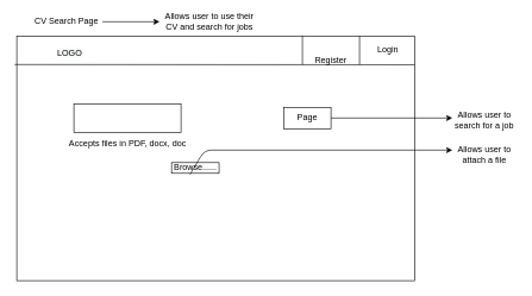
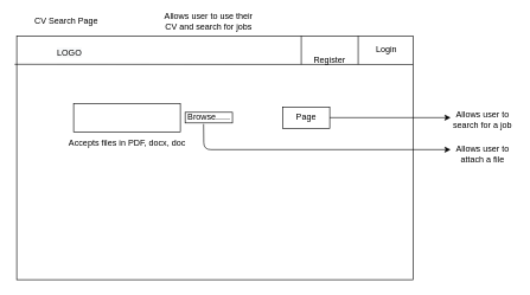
  <mxCell id="0" />
  <mxCell id="1" parent="0" />
  <mxCell id="2" value="" style="rounded=0;whiteSpace=wrap;html=1;" vertex="1" parent="1"><mxGeometry x="23" y="50" width="557" height="343" as="geometry" /></mxCell>
  <mxCell id="3" value="" style="endArrow=none;html=1;entryX=1;entryY=0.126;entryDx=0;entryDy=0;entryPerimeter=0;" edge="1" parent="1"><mxGeometry width="50" height="50" relative="1" as="geometry"><mxPoint x="20" y="90" as="sourcePoint" /><mxPoint x="580" y="90.32" as="targetPoint" /></mxGeometry></mxCell>
- <mxCell id="4" value="" style="edgeStyle=orthogonalEdgeStyle;rounded=0;orthogonalLoop=1;jettySize=auto;html=1;" edge="1" parent="1" source="5" target="6"><mxGeometry relative="1" as="geometry" /></mxCell>
  <mxCell id="5" value="CV Search Page" style="text;html=1;strokeColor=none;fillColor=none;align=center;verticalAlign=middle;whiteSpace=wrap;rounded=0;" vertex="1" parent="1"><mxGeometry x="43" y="20" width="100" height="20" as="geometry" /></mxCell>
  <mxCell id="6" value="Allows user to use their CV and search for jobs" style="text;html=1;strokeColor=none;fillColor=none;align=center;verticalAlign=middle;whiteSpace=wrap;rounded=0;" vertex="1" parent="1"><mxGeometry x="223" y="20" width="140" height="20" as="geometry" /></mxCell>
  <mxCell id="7" value="" style="rounded=0;whiteSpace=wrap;html=1;" vertex="1" parent="1"><mxGeometry x="103" y="145" width="150" height="40" as="geometry" /></mxCell>
- <mxCell id="8" value="Browse......" style="rounded=0;whiteSpace=wrap;html=1;" vertex="1" parent="1"><mxGeometry x="239.75" y="227.5" width="66.5" height="15" as="geometry" /></mxCell>
+ <mxCell id="8" value="Browse......" style="rounded=0;whiteSpace=wrap;html=1;" vertex="1" parent="1"><mxGeometry x="259.75" y="157.5" width="66.5" height="15" as="geometry" /></mxCell>
  <mxCell id="9" value="Page" style="rounded=0;whiteSpace=wrap;html=1;" vertex="1" parent="1"><mxGeometry x="397" y="150" width="66" height="30" as="geometry" /></mxCell>
  <mxCell id="10" value="Accepts files in PDF, docx, doc" style="text;html=1;strokeColor=none;fillColor=none;align=center;verticalAlign=middle;whiteSpace=wrap;rounded=0;" vertex="1" parent="1"><mxGeometry x="85.5" y="200" width="185" height="2" as="geometry" /></mxCell>
  <mxCell id="11" value="Register" style="text;html=1;strokeColor=none;fillColor=none;align=center;verticalAlign=middle;whiteSpace=wrap;rounded=0;" vertex="1" parent="1"><mxGeometry x="443" y="75" width="40" height="20" as="geometry" /></mxCell>
  <mxCell id="12" value="Login" style="text;html=1;strokeColor=none;fillColor=none;align=center;verticalAlign=middle;whiteSpace=wrap;rounded=0;" vertex="1" parent="1"><mxGeometry x="523" y="60" width="40" height="20" as="geometry" /></mxCell>
  <mxCell id="13" value="" style="endArrow=none;html=1;" edge="1" parent="1"><mxGeometry width="50" height="50" relative="1" as="geometry"><mxPoint x="423" y="90" as="sourcePoint" /><mxPoint x="423" y="50" as="targetPoint" /></mxGeometry></mxCell>
  <mxCell id="14" value="" style="endArrow=none;html=1;" edge="1" parent="1"><mxGeometry width="50" height="50" relative="1" as="geometry"><mxPoint x="503" y="90" as="sourcePoint" /><mxPoint x="503" y="50" as="targetPoint" /></mxGeometry></mxCell>
  <mxCell id="15" value="" style="endArrow=classic;html=1;exitX=1;exitY=0.5;exitDx=0;exitDy=0;" edge="1" parent="1" source="9"><mxGeometry width="50" height="50" relative="1" as="geometry"><mxPoint x="473" y="190" as="sourcePoint" /><mxPoint x="633" y="165" as="targetPoint" /></mxGeometry></mxCell>
  <mxCell id="16" value="" style="endArrow=classic;html=1;exitX=0.39;exitY=1.1;exitDx=0;exitDy=0;exitPerimeter=0;" edge="1" parent="1" source="8"><mxGeometry width="50" height="50" relative="1" as="geometry"><mxPoint x="273" y="240" as="sourcePoint" /><mxPoint x="633" y="210" as="targetPoint" /><Array as="points"><mxPoint x="286" y="210" /></Array></mxGeometry></mxCell>
  <mxCell id="17" value="Allows user to search for a job" style="text;html=1;strokeColor=none;fillColor=none;align=center;verticalAlign=middle;whiteSpace=wrap;rounded=0;" vertex="1" parent="1"><mxGeometry x="633" y="150" width="90" height="35" as="geometry" /></mxCell>
  <mxCell id="18" value="Allows user to attach a file" style="text;html=1;strokeColor=none;fillColor=none;align=center;verticalAlign=middle;whiteSpace=wrap;rounded=0;" vertex="1" parent="1"><mxGeometry x="638" y="202" width="80" height="28" as="geometry" /></mxCell>
  <mxCell id="19" value="&lt;!--StartFragment--&gt;&lt;span style=&quot;font-family: Helvetica; font-size: 12px; font-style: normal; font-variant-ligatures: normal; font-variant-caps: normal; font-weight: 400; letter-spacing: normal; orphans: 2; text-align: center; text-indent: 0px; text-transform: none; widows: 2; word-spacing: 0px; -webkit-text-stroke-width: 0px; background-color: rgb(248, 249, 250); text-decoration-style: initial; text-decoration-color: initial; float: none; display: inline !important;&quot;&gt;LOGO&lt;/span&gt;&lt;!--EndFragment--&gt;" style="text;whiteSpace=wrap;html=1;" vertex="1" parent="1"><mxGeometry x="78" y="60" width="40" height="20" as="geometry" /></mxCell>
